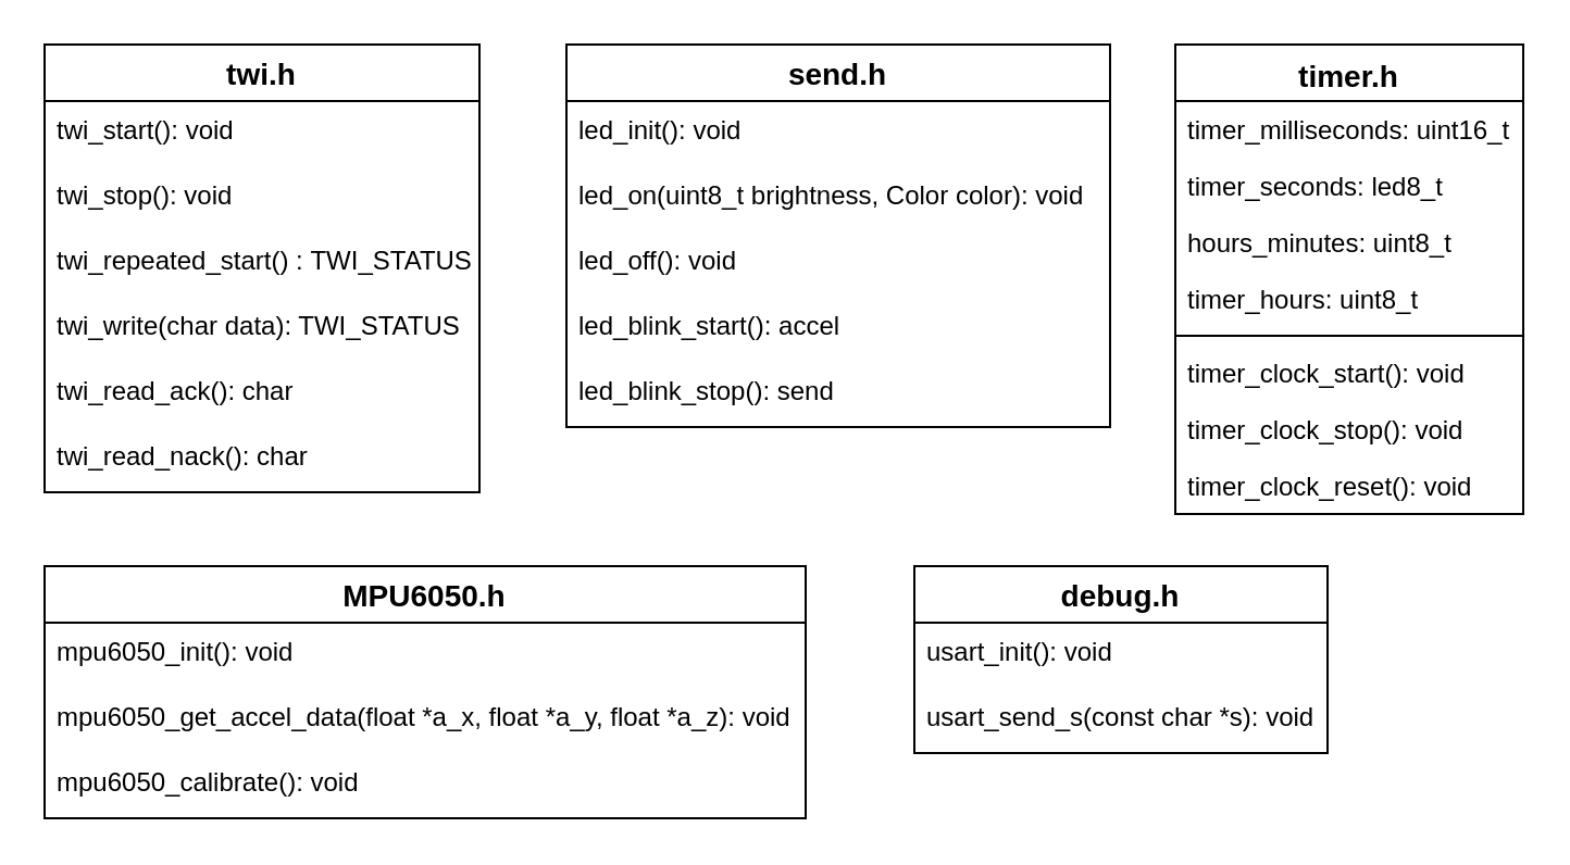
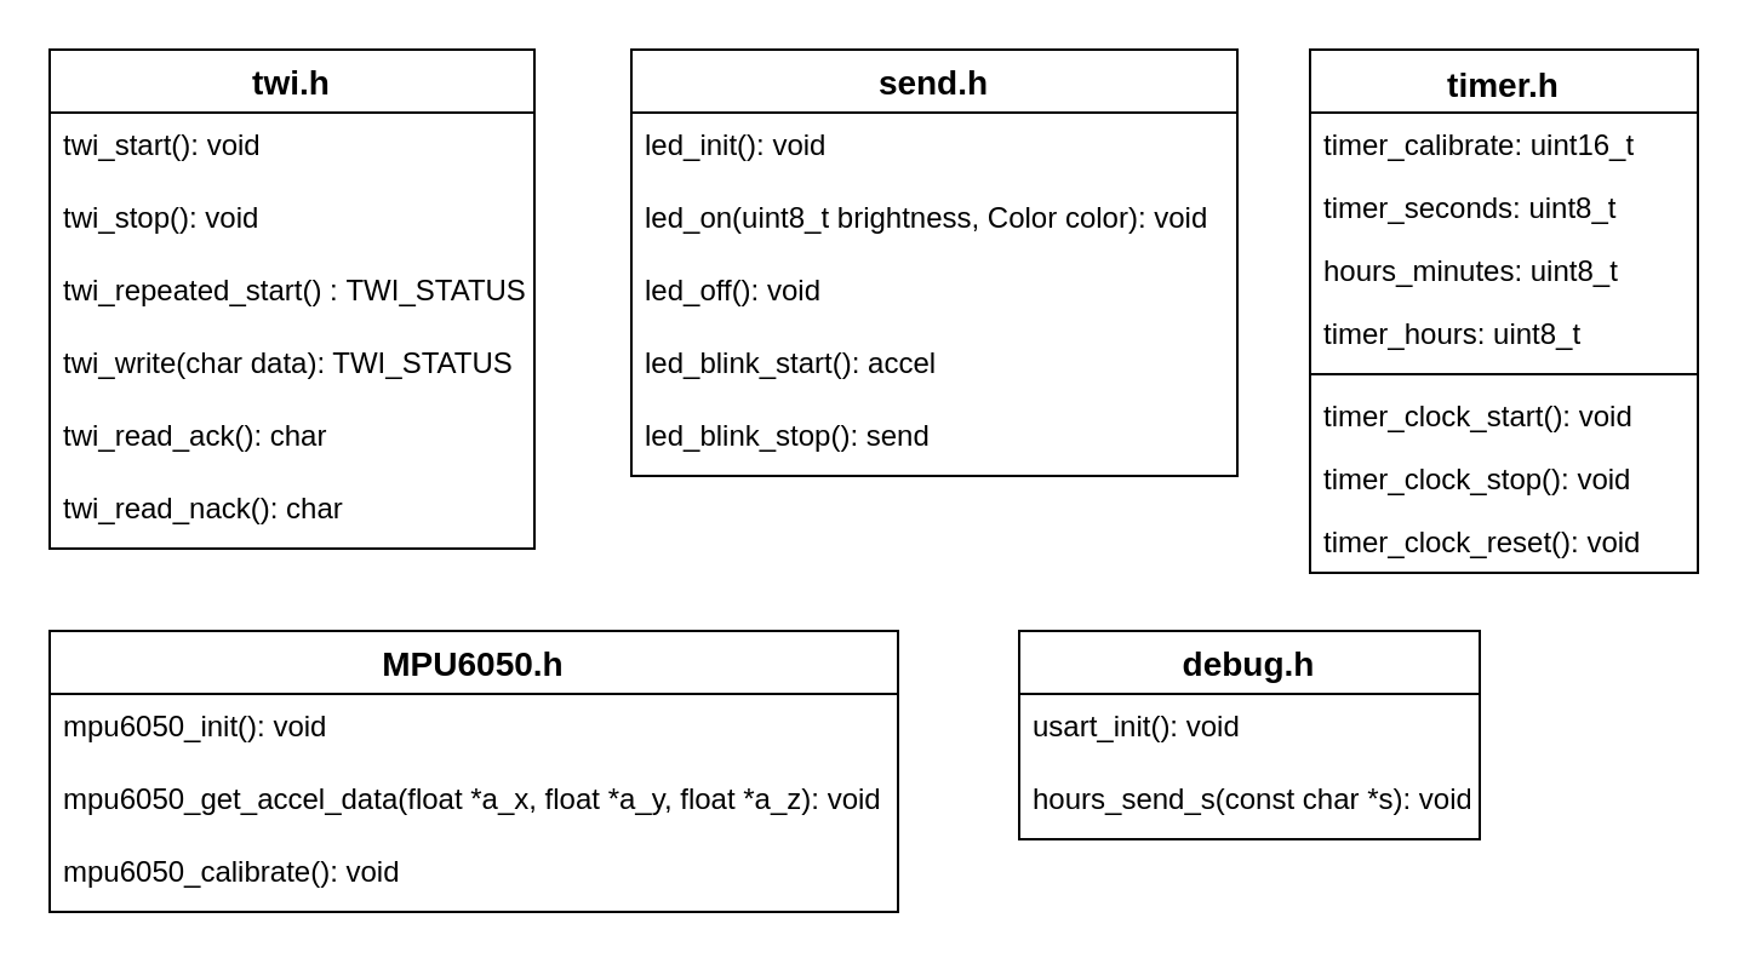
  <mxCell id="0" />
  <mxCell id="1" parent="0" />
  <mxCell id="2" value="twi.h" style="swimlane;fontStyle=1;childLayout=stackLayout;horizontal=1;startSize=26;horizontalStack=0;resizeParent=1;resizeParentMax=0;resizeLast=0;collapsible=1;marginBottom=0;align=center;fontSize=14;" vertex="1" parent="1"><mxGeometry x="20" y="20" width="200" height="206" as="geometry"><mxRectangle x="50" y="60" width="60" height="26" as="alternateBounds" /></mxGeometry></mxCell>
  <mxCell id="3" value="twi_start(): void" style="text;strokeColor=none;fillColor=none;spacingLeft=4;spacingRight=4;overflow=hidden;rotatable=0;points=[[0,0.5],[1,0.5]];portConstraint=eastwest;fontSize=12;" vertex="1" parent="2"><mxGeometry y="26" width="200" height="30" as="geometry" /></mxCell>
  <mxCell id="4" value="twi_stop(): void" style="text;strokeColor=none;fillColor=none;spacingLeft=4;spacingRight=4;overflow=hidden;rotatable=0;points=[[0,0.5],[1,0.5]];portConstraint=eastwest;fontSize=12;" vertex="1" parent="2"><mxGeometry y="56" width="200" height="30" as="geometry" /></mxCell>
  <mxCell id="5" value="twi_repeated_start() : TWI_STATUS" style="text;strokeColor=none;fillColor=none;spacingLeft=4;spacingRight=4;overflow=hidden;rotatable=0;points=[[0,0.5],[1,0.5]];portConstraint=eastwest;fontSize=12;" vertex="1" parent="2"><mxGeometry y="86" width="200" height="30" as="geometry" /></mxCell>
  <mxCell id="6" value="twi_write(char data): TWI_STATUS" style="text;strokeColor=none;fillColor=none;spacingLeft=4;spacingRight=4;overflow=hidden;rotatable=0;points=[[0,0.5],[1,0.5]];portConstraint=eastwest;fontSize=12;" vertex="1" parent="2"><mxGeometry y="116" width="200" height="30" as="geometry" /></mxCell>
  <mxCell id="7" value="twi_read_ack(): char" style="text;strokeColor=none;fillColor=none;spacingLeft=4;spacingRight=4;overflow=hidden;rotatable=0;points=[[0,0.5],[1,0.5]];portConstraint=eastwest;fontSize=12;" vertex="1" parent="2"><mxGeometry y="146" width="200" height="30" as="geometry" /></mxCell>
  <mxCell id="8" value="twi_read_nack(): char" style="text;strokeColor=none;fillColor=none;spacingLeft=4;spacingRight=4;overflow=hidden;rotatable=0;points=[[0,0.5],[1,0.5]];portConstraint=eastwest;fontSize=12;" vertex="1" parent="2"><mxGeometry y="176" width="200" height="30" as="geometry" /></mxCell>
  <mxCell id="9" value="send.h" style="swimlane;fontStyle=1;childLayout=stackLayout;horizontal=1;startSize=26;horizontalStack=0;resizeParent=1;resizeParentMax=0;resizeLast=0;collapsible=1;marginBottom=0;align=center;fontSize=14;" vertex="1" parent="1"><mxGeometry x="260" y="20" width="250" height="176" as="geometry" /></mxCell>
  <mxCell id="10" value="led_init(): void" style="text;strokeColor=none;fillColor=none;spacingLeft=4;spacingRight=4;overflow=hidden;rotatable=0;points=[[0,0.5],[1,0.5]];portConstraint=eastwest;fontSize=12;" vertex="1" parent="9"><mxGeometry y="26" width="250" height="30" as="geometry" /></mxCell>
  <mxCell id="11" value="led_on(uint8_t brightness, Color color): void" style="text;strokeColor=none;fillColor=none;spacingLeft=4;spacingRight=4;overflow=hidden;rotatable=0;points=[[0,0.5],[1,0.5]];portConstraint=eastwest;fontSize=12;" vertex="1" parent="9"><mxGeometry y="56" width="250" height="30" as="geometry" /></mxCell>
  <mxCell id="12" value="led_off(): void" style="text;strokeColor=none;fillColor=none;spacingLeft=4;spacingRight=4;overflow=hidden;rotatable=0;points=[[0,0.5],[1,0.5]];portConstraint=eastwest;fontSize=12;" vertex="1" parent="9"><mxGeometry y="86" width="250" height="30" as="geometry" /></mxCell>
  <mxCell id="13" value="led_blink_start(): accel" style="text;strokeColor=none;fillColor=none;spacingLeft=4;spacingRight=4;overflow=hidden;rotatable=0;points=[[0,0.5],[1,0.5]];portConstraint=eastwest;fontSize=12;" vertex="1" parent="9"><mxGeometry y="116" width="250" height="30" as="geometry" /></mxCell>
  <mxCell id="14" value="led_blink_stop(): send" style="text;strokeColor=none;fillColor=none;spacingLeft=4;spacingRight=4;overflow=hidden;rotatable=0;points=[[0,0.5],[1,0.5]];portConstraint=eastwest;fontSize=12;" vertex="1" parent="9"><mxGeometry y="146" width="250" height="30" as="geometry" /></mxCell>
  <mxCell id="15" value="timer.h" style="swimlane;fontStyle=1;align=center;verticalAlign=top;childLayout=stackLayout;horizontal=1;startSize=26;horizontalStack=0;resizeParent=1;resizeParentMax=0;resizeLast=0;collapsible=1;marginBottom=0;fontSize=14;" vertex="1" parent="1"><mxGeometry x="540" y="20" width="160" height="216" as="geometry" /></mxCell>
- <mxCell id="16" value="timer_milliseconds: uint16_t" style="text;strokeColor=none;fillColor=none;align=left;verticalAlign=top;spacingLeft=4;spacingRight=4;overflow=hidden;rotatable=0;points=[[0,0.5],[1,0.5]];portConstraint=eastwest;" vertex="1" parent="15"><mxGeometry y="26" width="160" height="26" as="geometry" /></mxCell>
- <mxCell id="17" value="timer_seconds: led8_t" style="text;strokeColor=none;fillColor=none;align=left;verticalAlign=top;spacingLeft=4;spacingRight=4;overflow=hidden;rotatable=0;points=[[0,0.5],[1,0.5]];portConstraint=eastwest;" vertex="1" parent="15"><mxGeometry y="52" width="160" height="26" as="geometry" /></mxCell>
+ <mxCell id="16" value="timer_calibrate: uint16_t" style="text;strokeColor=none;fillColor=none;align=left;verticalAlign=top;spacingLeft=4;spacingRight=4;overflow=hidden;rotatable=0;points=[[0,0.5],[1,0.5]];portConstraint=eastwest;" vertex="1" parent="15"><mxGeometry y="26" width="160" height="26" as="geometry" /></mxCell>
+ <mxCell id="17" value="timer_seconds: uint8_t" style="text;strokeColor=none;fillColor=none;align=left;verticalAlign=top;spacingLeft=4;spacingRight=4;overflow=hidden;rotatable=0;points=[[0,0.5],[1,0.5]];portConstraint=eastwest;" vertex="1" parent="15"><mxGeometry y="52" width="160" height="26" as="geometry" /></mxCell>
  <mxCell id="18" value="hours_minutes: uint8_t" style="text;strokeColor=none;fillColor=none;align=left;verticalAlign=top;spacingLeft=4;spacingRight=4;overflow=hidden;rotatable=0;points=[[0,0.5],[1,0.5]];portConstraint=eastwest;" vertex="1" parent="15"><mxGeometry y="78" width="160" height="26" as="geometry" /></mxCell>
  <mxCell id="19" value="timer_hours: uint8_t" style="text;strokeColor=none;fillColor=none;align=left;verticalAlign=top;spacingLeft=4;spacingRight=4;overflow=hidden;rotatable=0;points=[[0,0.5],[1,0.5]];portConstraint=eastwest;" vertex="1" parent="15"><mxGeometry y="104" width="160" height="26" as="geometry" /></mxCell>
  <mxCell id="20" value="" style="line;strokeWidth=1;fillColor=none;align=left;verticalAlign=middle;spacingTop=-1;spacingLeft=3;spacingRight=3;rotatable=0;labelPosition=right;points=[];portConstraint=eastwest;" vertex="1" parent="15"><mxGeometry y="130" width="160" height="8" as="geometry" /></mxCell>
  <mxCell id="21" value="timer_clock_start(): void" style="text;strokeColor=none;fillColor=none;align=left;verticalAlign=top;spacingLeft=4;spacingRight=4;overflow=hidden;rotatable=0;points=[[0,0.5],[1,0.5]];portConstraint=eastwest;" vertex="1" parent="15"><mxGeometry y="138" width="160" height="26" as="geometry" /></mxCell>
  <mxCell id="22" value="timer_clock_stop(): void" style="text;strokeColor=none;fillColor=none;align=left;verticalAlign=top;spacingLeft=4;spacingRight=4;overflow=hidden;rotatable=0;points=[[0,0.5],[1,0.5]];portConstraint=eastwest;" vertex="1" parent="15"><mxGeometry y="164" width="160" height="26" as="geometry" /></mxCell>
  <mxCell id="23" value="timer_clock_reset(): void" style="text;strokeColor=none;fillColor=none;align=left;verticalAlign=top;spacingLeft=4;spacingRight=4;overflow=hidden;rotatable=0;points=[[0,0.5],[1,0.5]];portConstraint=eastwest;" vertex="1" parent="15"><mxGeometry y="190" width="160" height="26" as="geometry" /></mxCell>
  <mxCell id="24" value="MPU6050.h" style="swimlane;fontStyle=1;childLayout=stackLayout;horizontal=1;startSize=26;horizontalStack=0;resizeParent=1;resizeParentMax=0;resizeLast=0;collapsible=1;marginBottom=0;align=center;fontSize=14;" vertex="1" parent="1"><mxGeometry x="20" y="260" width="350" height="116" as="geometry" /></mxCell>
  <mxCell id="25" value="mpu6050_init(): void" style="text;strokeColor=none;fillColor=none;spacingLeft=4;spacingRight=4;overflow=hidden;rotatable=0;points=[[0,0.5],[1,0.5]];portConstraint=eastwest;fontSize=12;" vertex="1" parent="24"><mxGeometry y="26" width="350" height="30" as="geometry" /></mxCell>
  <mxCell id="26" value="mpu6050_get_accel_data(float *a_x, float *a_y, float *a_z): void" style="text;strokeColor=none;fillColor=none;spacingLeft=4;spacingRight=4;overflow=hidden;rotatable=0;points=[[0,0.5],[1,0.5]];portConstraint=eastwest;fontSize=12;" vertex="1" parent="24"><mxGeometry y="56" width="350" height="30" as="geometry" /></mxCell>
  <mxCell id="27" value="mpu6050_calibrate(): void" style="text;strokeColor=none;fillColor=none;spacingLeft=4;spacingRight=4;overflow=hidden;rotatable=0;points=[[0,0.5],[1,0.5]];portConstraint=eastwest;fontSize=12;" vertex="1" parent="24"><mxGeometry y="86" width="350" height="30" as="geometry" /></mxCell>
  <mxCell id="28" value="debug.h" style="swimlane;fontStyle=1;childLayout=stackLayout;horizontal=1;startSize=26;horizontalStack=0;resizeParent=1;resizeParentMax=0;resizeLast=0;collapsible=1;marginBottom=0;align=center;fontSize=14;" vertex="1" parent="1"><mxGeometry x="420" y="260" width="190" height="86" as="geometry" /></mxCell>
  <mxCell id="29" value="usart_init(): void" style="text;strokeColor=none;fillColor=none;spacingLeft=4;spacingRight=4;overflow=hidden;rotatable=0;points=[[0,0.5],[1,0.5]];portConstraint=eastwest;fontSize=12;" vertex="1" parent="28"><mxGeometry y="26" width="190" height="30" as="geometry" /></mxCell>
- <mxCell id="30" value="usart_send_s(const char *s): void" style="text;strokeColor=none;fillColor=none;spacingLeft=4;spacingRight=4;overflow=hidden;rotatable=0;points=[[0,0.5],[1,0.5]];portConstraint=eastwest;fontSize=12;" vertex="1" parent="28"><mxGeometry y="56" width="190" height="30" as="geometry" /></mxCell>
+ <mxCell id="30" value="hours_send_s(const char *s): void" style="text;strokeColor=none;fillColor=none;spacingLeft=4;spacingRight=4;overflow=hidden;rotatable=0;points=[[0,0.5],[1,0.5]];portConstraint=eastwest;fontSize=12;" vertex="1" parent="28"><mxGeometry y="56" width="190" height="30" as="geometry" /></mxCell>
